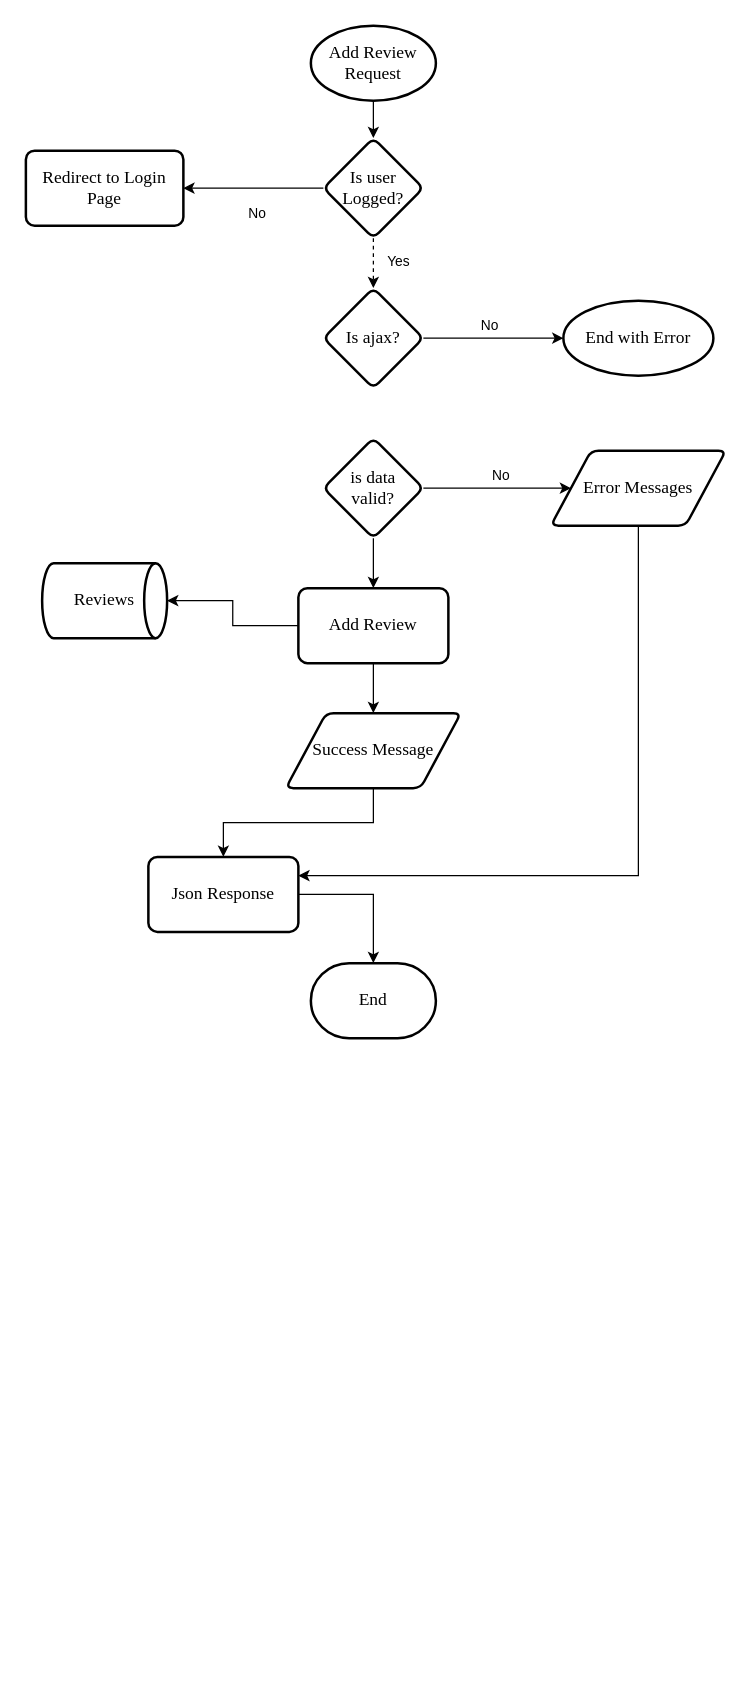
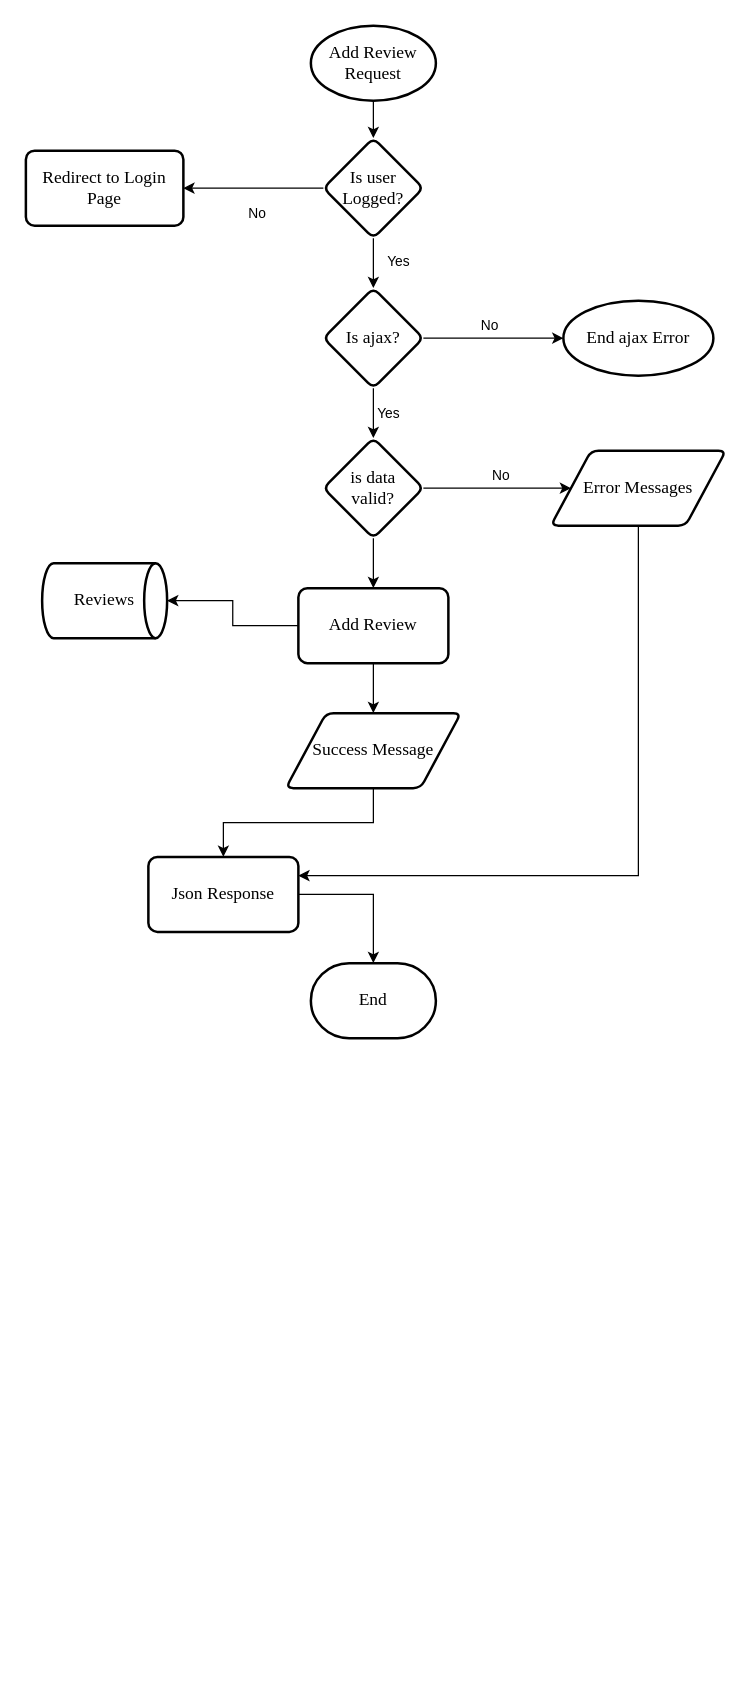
  <mxCell id="0" />
  <mxCell id="1" parent="0" />
  <mxCell id="2" style="edgeStyle=orthogonalEdgeStyle;rounded=0;orthogonalLoop=1;jettySize=auto;html=1;" edge="1" parent="1" source="3" target="7"><mxGeometry relative="1" as="geometry" /></mxCell>
  <mxCell id="3" value="Add Review Request" style="strokeWidth=2;html=1;shape=mxgraph.flowchart.start_1;whiteSpace=wrap;fontFamily=Times New Roman;fontSize=14;" vertex="1" parent="1"><mxGeometry x="248" y="20" width="100" height="60" as="geometry" /></mxCell>
  <mxCell id="4" value="" style="edgeStyle=elbowEdgeStyle;rounded=0;orthogonalLoop=1;jettySize=auto;html=1;" edge="1" parent="1"><mxGeometry relative="1" as="geometry"><mxPoint x="298" y="1330" as="sourcePoint" /></mxGeometry></mxCell>
  <mxCell id="5" value="No" style="edgeStyle=orthogonalEdgeStyle;rounded=0;orthogonalLoop=1;jettySize=auto;html=1;" edge="1" parent="1" source="7" target="8"><mxGeometry x="-0.061" y="20" relative="1" as="geometry"><mxPoint as="offset" /></mxGeometry></mxCell>
- <mxCell id="6" value="Yes" style="edgeStyle=orthogonalEdgeStyle;rounded=0;orthogonalLoop=1;jettySize=auto;html=1;dashed=1;" edge="1" parent="1" source="7" target="11"><mxGeometry x="-0.071" y="20" relative="1" as="geometry"><mxPoint x="298" y="230" as="targetPoint" /><mxPoint as="offset" /></mxGeometry></mxCell>
+ <mxCell id="6" value="Yes" style="edgeStyle=orthogonalEdgeStyle;rounded=0;orthogonalLoop=1;jettySize=auto;html=1;" edge="1" parent="1" source="7" target="11"><mxGeometry x="-0.071" y="20" relative="1" as="geometry"><mxPoint x="298" y="230" as="targetPoint" /><mxPoint as="offset" /></mxGeometry></mxCell>
  <mxCell id="7" value="Is user&lt;br&gt;Logged?" style="rhombus;whiteSpace=wrap;html=1;fontSize=14;fontFamily=Times New Roman;strokeWidth=2;rounded=1;arcSize=12;" vertex="1" parent="1"><mxGeometry x="258" y="110" width="80" height="80" as="geometry" /></mxCell>
  <mxCell id="8" value="Redirect to Login Page" style="rounded=1;whiteSpace=wrap;html=1;absoluteArcSize=1;arcSize=14;strokeWidth=2;fontFamily=Times New Roman;fontSize=14;" vertex="1" parent="1"><mxGeometry x="20" y="120" width="126" height="60" as="geometry" /></mxCell>
  <mxCell id="9" value="No" style="edgeStyle=orthogonalEdgeStyle;rounded=0;orthogonalLoop=1;jettySize=auto;html=1;" edge="1" parent="1" source="11" target="12"><mxGeometry x="-0.046" y="10" relative="1" as="geometry"><mxPoint x="510" y="270" as="targetPoint" /><mxPoint as="offset" /></mxGeometry></mxCell>
+ <mxCell id="10" value="Yes" style="edgeStyle=orthogonalEdgeStyle;rounded=0;orthogonalLoop=1;jettySize=auto;html=1;" edge="1" parent="1" source="11" target="17"><mxGeometry y="12" relative="1" as="geometry"><mxPoint as="offset" /></mxGeometry></mxCell>
  <mxCell id="11" value="Is ajax?" style="rhombus;whiteSpace=wrap;html=1;fontSize=14;fontFamily=Times New Roman;strokeWidth=2;rounded=1;arcSize=12;" vertex="1" parent="1"><mxGeometry x="258" y="230" width="80" height="80" as="geometry" /></mxCell>
- <mxCell id="12" value="End with Error" style="ellipse;whiteSpace=wrap;html=1;fontSize=14;fontFamily=Times New Roman;strokeWidth=2;rounded=1;arcSize=12;" vertex="1" parent="1"><mxGeometry x="450" y="240" width="120" height="60" as="geometry" /></mxCell>
+ <mxCell id="12" value="End ajax Error" style="ellipse;whiteSpace=wrap;html=1;fontSize=14;fontFamily=Times New Roman;strokeWidth=2;rounded=1;arcSize=12;" vertex="1" parent="1"><mxGeometry x="450" y="240" width="120" height="60" as="geometry" /></mxCell>
  <mxCell id="13" style="edgeStyle=orthogonalEdgeStyle;rounded=0;orthogonalLoop=1;jettySize=auto;html=1;" edge="1" parent="1"><mxGeometry relative="1" as="geometry"><mxPoint x="537" y="1010" as="sourcePoint" /></mxGeometry></mxCell>
  <mxCell id="14" value="End" style="strokeWidth=2;html=1;shape=mxgraph.flowchart.terminator;whiteSpace=wrap;fontFamily=Times New Roman;fontSize=14;" vertex="1" parent="1"><mxGeometry x="248" y="770" width="100" height="60" as="geometry" /></mxCell>
  <mxCell id="15" value="No" style="edgeStyle=orthogonalEdgeStyle;rounded=0;orthogonalLoop=1;jettySize=auto;html=1;" edge="1" parent="1" source="17" target="19"><mxGeometry x="0.057" y="10" relative="1" as="geometry"><mxPoint as="offset" /></mxGeometry></mxCell>
  <mxCell id="16" value="" style="edgeStyle=orthogonalEdgeStyle;rounded=0;orthogonalLoop=1;jettySize=auto;html=1;" edge="1" parent="1" source="17" target="24"><mxGeometry relative="1" as="geometry" /></mxCell>
  <mxCell id="17" value="is data &lt;br&gt;valid?" style="rhombus;whiteSpace=wrap;html=1;fontSize=14;fontFamily=Times New Roman;strokeWidth=2;rounded=1;arcSize=12;" vertex="1" parent="1"><mxGeometry x="258" y="350" width="80" height="80" as="geometry" /></mxCell>
  <mxCell id="18" value="" style="edgeStyle=orthogonalEdgeStyle;rounded=0;orthogonalLoop=1;jettySize=auto;html=1;" edge="1" parent="1" source="19" target="21"><mxGeometry relative="1" as="geometry"><Array as="points"><mxPoint x="510" y="700" /></Array></mxGeometry></mxCell>
  <mxCell id="19" value="Error Messages" style="shape=parallelogram;html=1;strokeWidth=2;perimeter=parallelogramPerimeter;whiteSpace=wrap;rounded=1;arcSize=12;size=0.23;fontFamily=Times New Roman;fontSize=14;" vertex="1" parent="1"><mxGeometry x="440" y="360" width="140" height="60" as="geometry" /></mxCell>
  <mxCell id="20" style="edgeStyle=orthogonalEdgeStyle;rounded=0;orthogonalLoop=1;jettySize=auto;html=1;" edge="1" parent="1" source="21" target="14"><mxGeometry relative="1" as="geometry" /></mxCell>
  <mxCell id="21" value="Json Response" style="whiteSpace=wrap;html=1;fontSize=14;fontFamily=Times New Roman;strokeWidth=2;rounded=1;arcSize=12;" vertex="1" parent="1"><mxGeometry x="118" y="685" width="120" height="60" as="geometry" /></mxCell>
  <mxCell id="22" style="edgeStyle=orthogonalEdgeStyle;rounded=0;orthogonalLoop=1;jettySize=auto;html=1;" edge="1" parent="1" source="24" target="25"><mxGeometry relative="1" as="geometry" /></mxCell>
  <mxCell id="23" style="edgeStyle=orthogonalEdgeStyle;rounded=0;orthogonalLoop=1;jettySize=auto;html=1;" edge="1" parent="1" source="24" target="27"><mxGeometry relative="1" as="geometry" /></mxCell>
  <mxCell id="24" value="Add Review" style="whiteSpace=wrap;html=1;fontSize=14;fontFamily=Times New Roman;strokeWidth=2;rounded=1;arcSize=12;" vertex="1" parent="1"><mxGeometry x="238" y="470" width="120" height="60" as="geometry" /></mxCell>
  <mxCell id="25" value="Reviews" style="strokeWidth=2;html=1;shape=mxgraph.flowchart.direct_data;whiteSpace=wrap;fontFamily=Times New Roman;fontSize=14;" vertex="1" parent="1"><mxGeometry x="33" y="450" width="100" height="60" as="geometry" /></mxCell>
  <mxCell id="26" style="edgeStyle=orthogonalEdgeStyle;rounded=0;orthogonalLoop=1;jettySize=auto;html=1;" edge="1" parent="1" source="27" target="21"><mxGeometry relative="1" as="geometry" /></mxCell>
  <mxCell id="27" value="Success Message" style="shape=parallelogram;html=1;strokeWidth=2;perimeter=parallelogramPerimeter;whiteSpace=wrap;rounded=1;arcSize=12;size=0.23;fontFamily=Times New Roman;fontSize=14;" vertex="1" parent="1"><mxGeometry x="228" y="570" width="140" height="60" as="geometry" /></mxCell>
